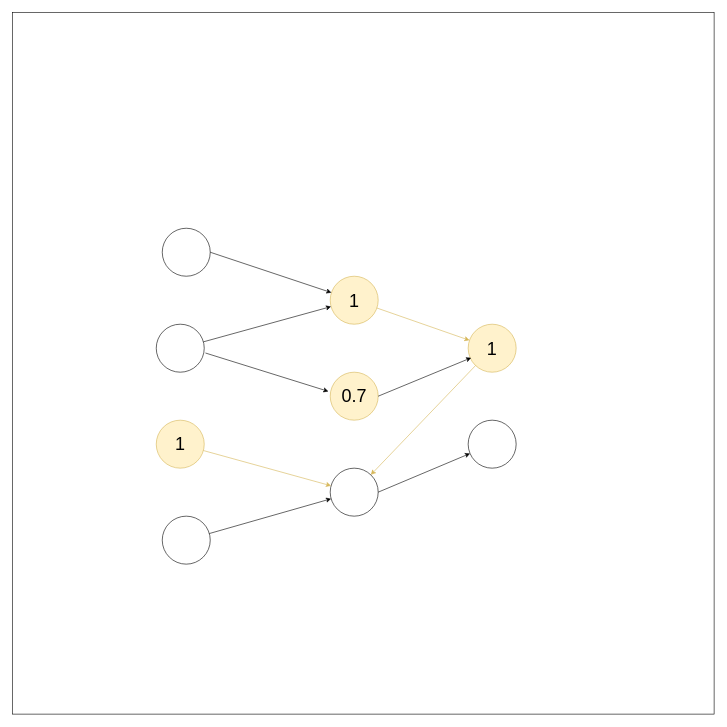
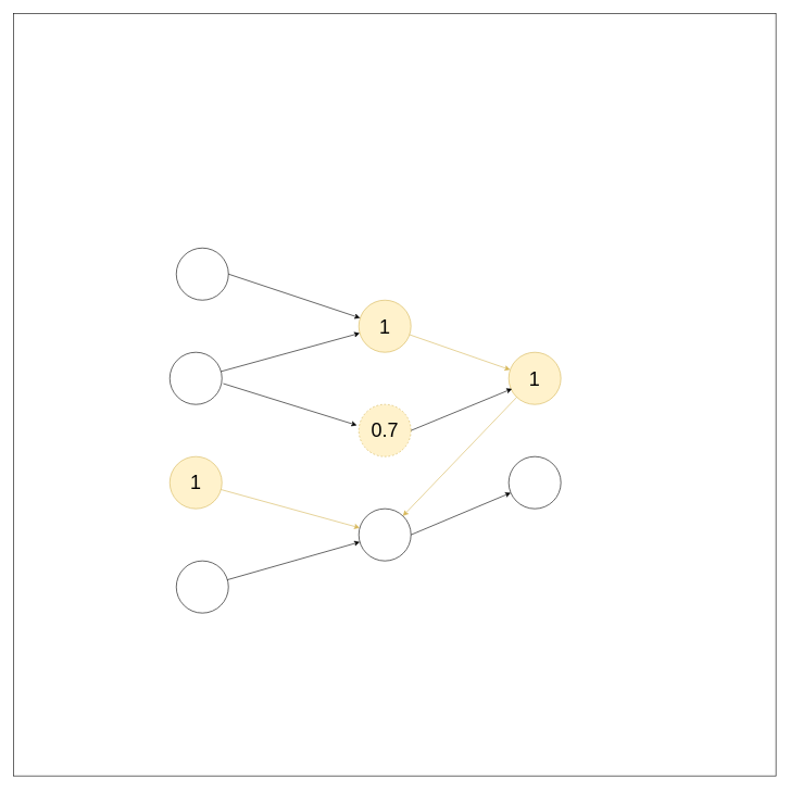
  <mxCell id="0" />
  <mxCell id="1" parent="0" />
  <mxCell id="2" value="" style="whiteSpace=wrap;html=1;aspect=fixed;fontSize=30;shadow=0;" parent="1" vertex="1"><mxGeometry x="20" y="20" width="1170" height="1170" as="geometry" /></mxCell>
  <mxCell id="3" value="" style="ellipse;whiteSpace=wrap;html=1;aspect=fixed;fontSize=30;" parent="1" vertex="1"><mxGeometry x="270" y="380" width="80" height="80" as="geometry" /></mxCell>
  <mxCell id="4" value="" style="ellipse;whiteSpace=wrap;html=1;aspect=fixed;fontSize=30;" parent="1" vertex="1"><mxGeometry x="260" y="540" width="80" height="80" as="geometry" /></mxCell>
  <mxCell id="5" value="1" style="ellipse;whiteSpace=wrap;html=1;aspect=fixed;fontSize=30;fillColor=#fff2cc;strokeColor=#d6b656;" parent="1" vertex="1"><mxGeometry x="260" y="700" width="80" height="80" as="geometry" /></mxCell>
  <mxCell id="6" value="" style="ellipse;whiteSpace=wrap;html=1;aspect=fixed;fontSize=30;" parent="1" vertex="1"><mxGeometry x="270" y="860" width="80" height="80" as="geometry" /></mxCell>
  <mxCell id="7" value="1" style="ellipse;whiteSpace=wrap;html=1;aspect=fixed;fontSize=30;fillColor=#fff2cc;strokeColor=#d6b656;" parent="1" vertex="1"><mxGeometry x="550" y="460" width="80" height="80" as="geometry" /></mxCell>
- <mxCell id="8" value="&lt;div&gt;0.7&lt;/div&gt;" style="ellipse;whiteSpace=wrap;html=1;aspect=fixed;fontSize=30;fillColor=#fff2cc;strokeColor=#d6b656;" parent="1" vertex="1"><mxGeometry x="550" y="620" width="80" height="80" as="geometry" /></mxCell>
+ <mxCell id="8" value="&lt;div&gt;0.7&lt;/div&gt;" style="ellipse;whiteSpace=wrap;html=1;aspect=fixed;fontSize=30;fillColor=#fff2cc;strokeColor=#d6b656;dashed=1;" parent="1" vertex="1"><mxGeometry x="550" y="620" width="80" height="80" as="geometry" /></mxCell>
  <mxCell id="9" value="" style="ellipse;whiteSpace=wrap;html=1;aspect=fixed;fontSize=30;" parent="1" vertex="1"><mxGeometry x="550" y="780" width="80" height="80" as="geometry" /></mxCell>
  <mxCell id="10" value="1" style="ellipse;whiteSpace=wrap;html=1;aspect=fixed;fontSize=30;fillColor=#fff2cc;strokeColor=#d6b656;" parent="1" vertex="1"><mxGeometry x="780" y="540" width="80" height="80" as="geometry" /></mxCell>
  <mxCell id="11" value="" style="ellipse;whiteSpace=wrap;html=1;aspect=fixed;fontSize=30;" parent="1" vertex="1"><mxGeometry x="780" y="700" width="80" height="80" as="geometry" /></mxCell>
  <mxCell id="12" value="" style="endArrow=classic;html=1;rounded=0;exitX=1;exitY=0.5;exitDx=0;exitDy=0;fontSize=25;" parent="1" source="3" target="7" edge="1"><mxGeometry width="50" height="50" relative="1" as="geometry"><mxPoint x="360" y="420" as="sourcePoint" /><mxPoint x="730" y="670" as="targetPoint" /><Array as="points" /></mxGeometry></mxCell>
  <mxCell id="13" value="" style="endArrow=classic;html=1;rounded=0;fontSize=25;" parent="1" source="4" target="7" edge="1"><mxGeometry width="50" height="50" relative="1" as="geometry"><mxPoint x="680" y="720" as="sourcePoint" /><mxPoint x="730" y="670" as="targetPoint" /></mxGeometry></mxCell>
  <mxCell id="14" value="" style="endArrow=classic;html=1;rounded=0;exitX=1.025;exitY=0.6;exitDx=0;exitDy=0;exitPerimeter=0;entryX=-0.037;entryY=0.4;entryDx=0;entryDy=0;entryPerimeter=0;fontSize=25;" parent="1" source="4" target="8" edge="1"><mxGeometry width="50" height="50" relative="1" as="geometry"><mxPoint x="680" y="720" as="sourcePoint" /><mxPoint x="730" y="670" as="targetPoint" /><Array as="points" /></mxGeometry></mxCell>
  <mxCell id="15" value="" style="endArrow=classic;html=1;rounded=0;exitX=1;exitY=0.5;exitDx=0;exitDy=0;entryX=0.063;entryY=0.7;entryDx=0;entryDy=0;entryPerimeter=0;" parent="1" source="8" target="10" edge="1"><mxGeometry width="50" height="50" relative="1" as="geometry"><mxPoint x="680" y="720" as="sourcePoint" /><mxPoint x="730" y="670" as="targetPoint" /></mxGeometry></mxCell>
  <mxCell id="16" value="" style="endArrow=classic;html=1;rounded=0;fillColor=#fff2cc;strokeColor=#d6b656;" parent="1" source="7" target="10" edge="1"><mxGeometry width="50" height="50" relative="1" as="geometry"><mxPoint x="680" y="720" as="sourcePoint" /><mxPoint x="730" y="670" as="targetPoint" /></mxGeometry></mxCell>
  <mxCell id="17" value="" style="endArrow=classic;html=1;rounded=0;fillColor=#fff2cc;strokeColor=#d6b656;" parent="1" source="10" target="9" edge="1"><mxGeometry width="50" height="50" relative="1" as="geometry"><mxPoint x="680" y="720" as="sourcePoint" /><mxPoint x="730" y="670" as="targetPoint" /></mxGeometry></mxCell>
  <mxCell id="18" value="" style="endArrow=classic;html=1;rounded=0;fillColor=#fff2cc;strokeColor=#d6b656;" parent="1" source="5" target="9" edge="1"><mxGeometry width="50" height="50" relative="1" as="geometry"><mxPoint x="680" y="720" as="sourcePoint" /><mxPoint x="730" y="670" as="targetPoint" /></mxGeometry></mxCell>
  <mxCell id="19" value="" style="endArrow=classic;html=1;rounded=0;" parent="1" source="6" target="9" edge="1"><mxGeometry width="50" height="50" relative="1" as="geometry"><mxPoint x="680" y="720" as="sourcePoint" /><mxPoint x="730" y="670" as="targetPoint" /></mxGeometry></mxCell>
  <mxCell id="20" value="" style="endArrow=classic;html=1;rounded=0;exitX=1;exitY=0.5;exitDx=0;exitDy=0;" parent="1" source="9" target="11" edge="1"><mxGeometry width="50" height="50" relative="1" as="geometry"><mxPoint x="680" y="720" as="sourcePoint" /><mxPoint x="730" y="670" as="targetPoint" /></mxGeometry></mxCell>
